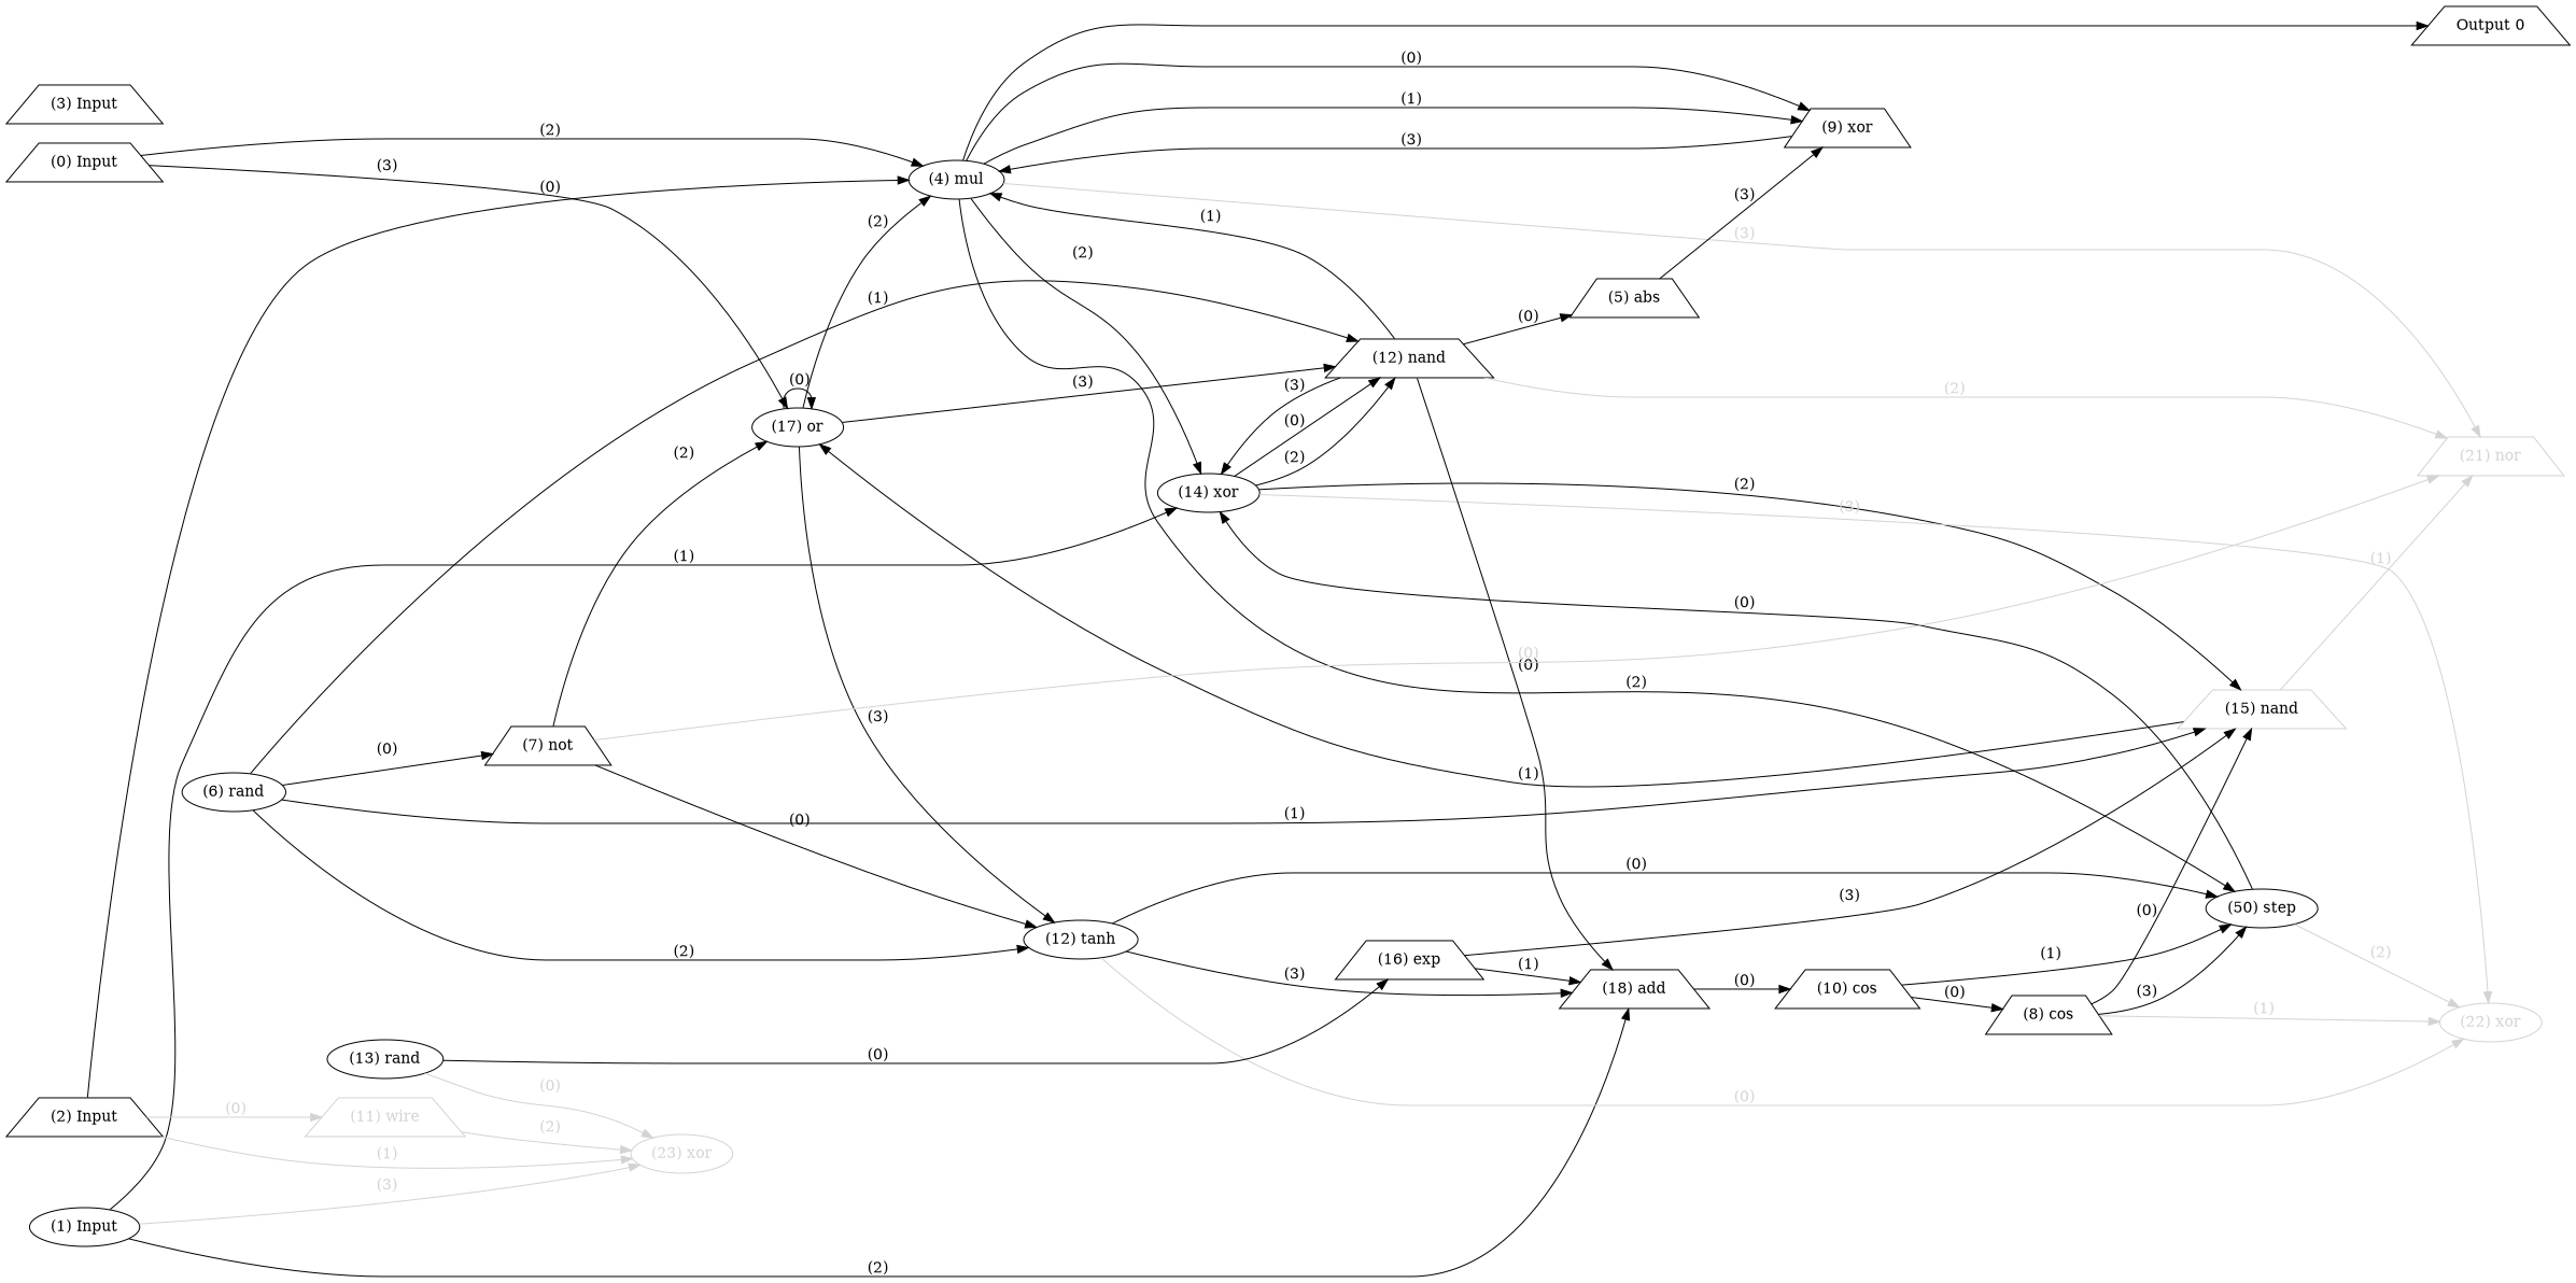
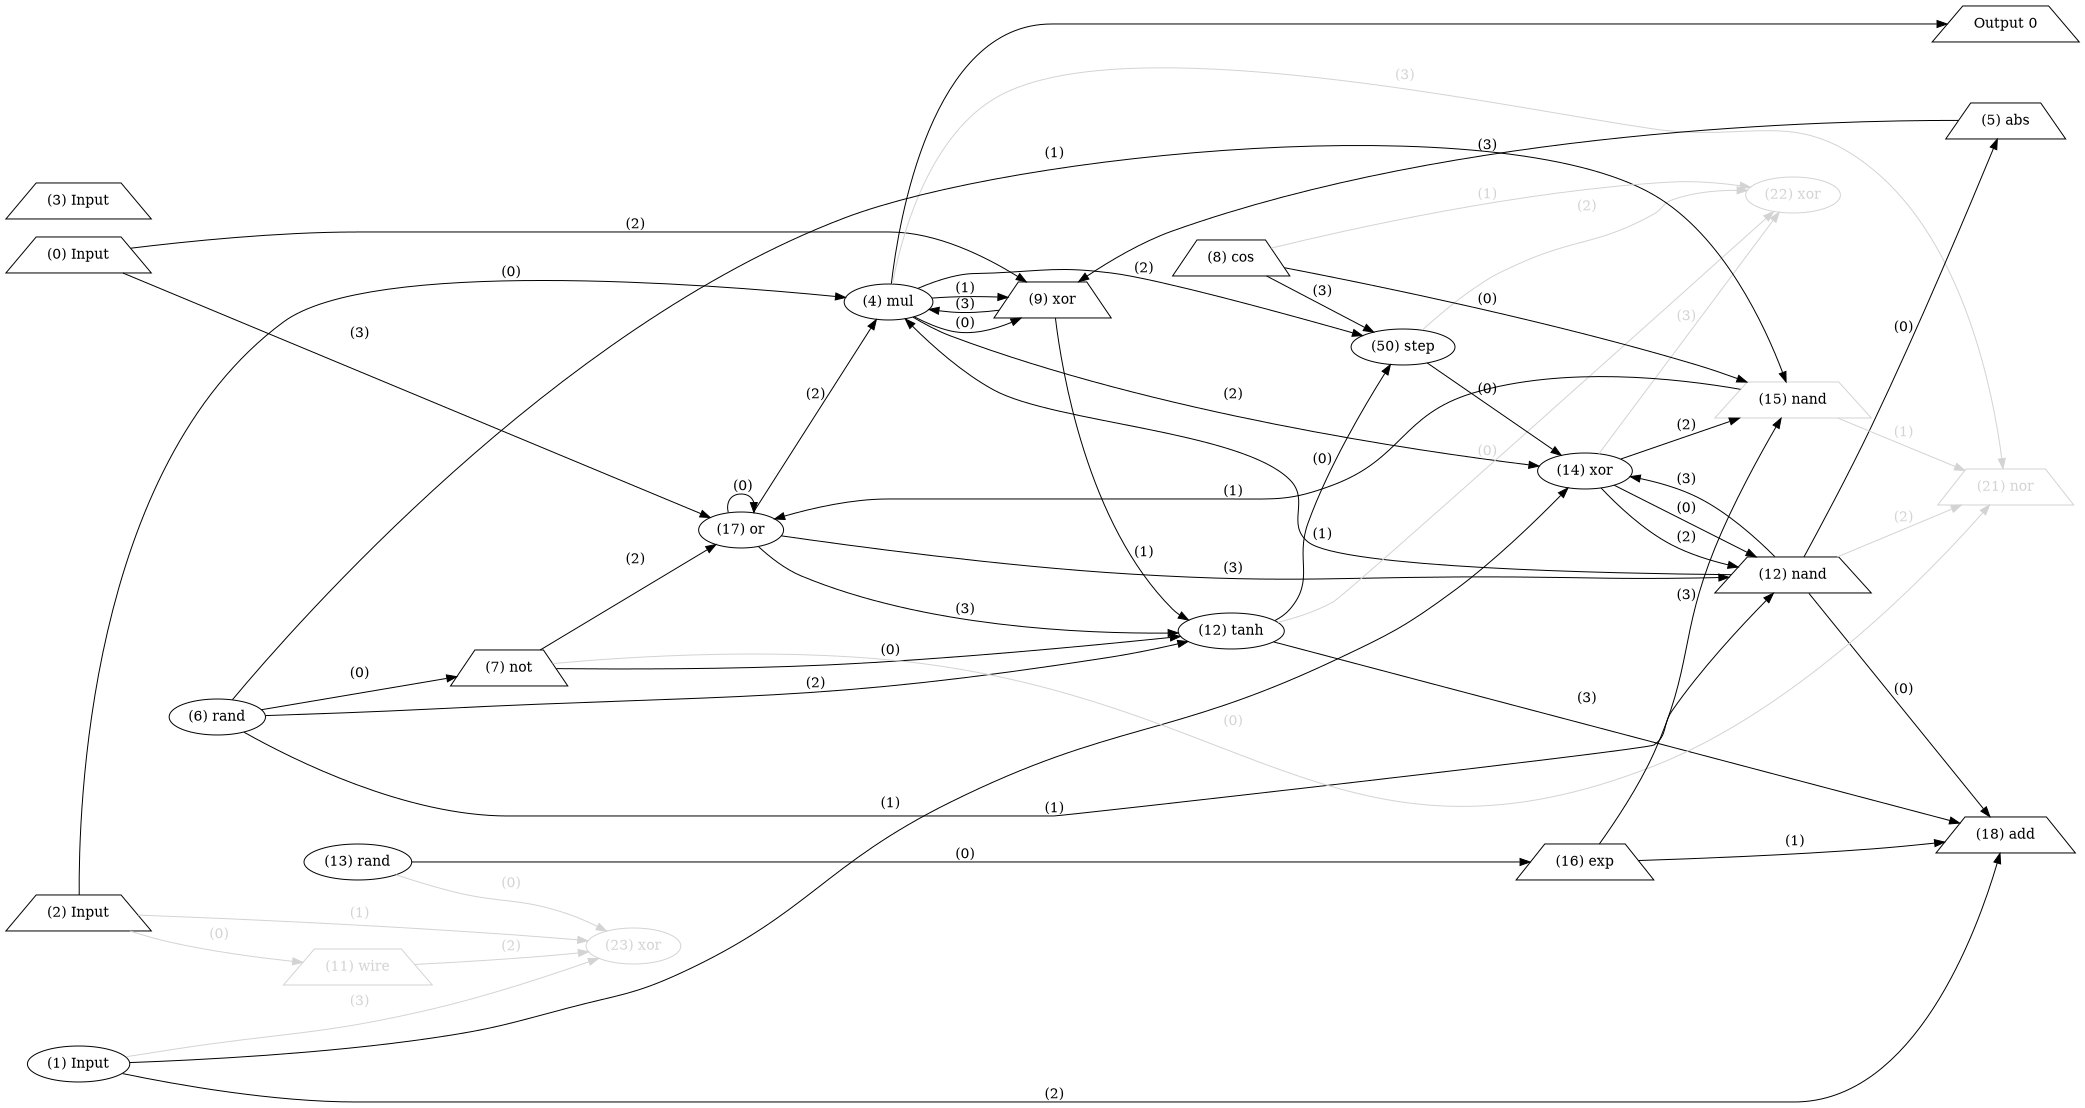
  digraph {
    rankdir=LR
    node [color=black fontcolor=black labelfontcolor=black shape=trapezium]
    edge [bold=true color=black fontcolor=black labelfontcolor=black]
    n1 [label="(0) Input"]
    n2 [label="(1) Input" shape=ellipse]
    n3 [label="(2) Input"]
    n4 [label="(3) Input"]
    n5 [label="Output 0"]
    n6 [label="(17) or" shape=ellipse]
    n7 [label="(9) xor"]
    n8 [label="(18) add"]
    n9 [label="(14) xor" shape=ellipse]
    n10 [color=lightgrey fontcolor=lightgrey label="(23) xor" labelfontcolor=lightgrey shape=ellipse]
    n11 [label="(4) mul" shape=ellipse]
    n12 [color=lightgrey fontcolor=lightgrey label="(11) wire" labelfontcolor=lightgrey]
    n13 [label="(12) nand"]
    n14 [label="(12) tanh" shape=ellipse]
-   n15 [label="(10) cos"]
    n16 [color=lightgrey label="(15) nand"]
    n17 [color=lightgrey fontcolor=lightgrey label="(22) xor" labelfontcolor=lightgrey shape=ellipse]
    n18 [label="(50) step" shape=ellipse]
    n19 [color=lightgrey fontcolor=lightgrey label="(21) nor" labelfontcolor=lightgrey]
    n20 [label="(5) abs"]
    n21 [label="(6) rand" shape=ellipse]
    n22 [label="(7) not"]
    n23 [label="(8) cos"]
    n24 [label="(13) rand" shape=ellipse]
    n25 [label="(16) exp"]
    subgraph sub_1 {
      rank=source
      n1
      n2
      n3
      n4
    }
    subgraph sub_2 {
      rank=max
      n5
    }
    n1 -> n6 [label=" (3)"]
-   n1 -> n11 [label=" (2)"]
+   n1 -> n7 [label=" (2)"]
    n2 -> n8 [label=" (2)"]
    n2 -> n9 [label=" (1)"]
    n2 -> n10 [color=lightgrey fontcolor=lightgrey label=" (3)" labelfontcolor=lightgrey]
    n3 -> n10 [color=lightgrey fontcolor=lightgrey label=" (1)" labelfontcolor=lightgrey]
    n3 -> n11 [label=" (0)"]
    n3 -> n12 [color=lightgrey fontcolor=lightgrey label=" (0)" labelfontcolor=lightgrey]
    n6 -> n6 [label=" (0)"]
    n6 -> n11 [label=" (2)"]
    n6 -> n13 [label=" (3)"]
    n6 -> n14 [label=" (3)"]
    n7 -> n11 [label=" (3)"]
-   n8 -> n15 [label=" (0)"]
+   n7 -> n14 [label=" (1)"]
    n9 -> n13 [label=" (0)"]
    n9 -> n13 [label=" (2)"]
    n9 -> n16 [label=" (2)"]
    n9 -> n17 [color=lightgrey fontcolor=lightgrey label=" (3)" labelfontcolor=lightgrey]
    n11 -> n5
    n11 -> n7 [label=" (0)"]
    n11 -> n7 [label=" (1)"]
    n11 -> n9 [label=" (2)"]
    n11 -> n18 [label=" (2)"]
    n11 -> n19 [color=lightgrey fontcolor=lightgrey label=" (3)" labelfontcolor=lightgrey]
    n12 -> n10 [color=lightgrey fontcolor=lightgrey label=" (2)" labelfontcolor=lightgrey]
    n13 -> n8 [label=" (0)"]
    n13 -> n9 [label=" (3)"]
    n13 -> n11 [label=" (1)"]
    n13 -> n19 [color=lightgrey fontcolor=lightgrey label=" (2)" labelfontcolor=lightgrey]
    n13 -> n20 [label=" (0)"]
    n14 -> n8 [label=" (3)"]
    n14 -> n17 [color=lightgrey fontcolor=lightgrey label=" (0)" labelfontcolor=lightgrey]
    n14 -> n18 [label=" (0)"]
-   n15 -> n18 [label=" (1)"]
-   n15 -> n23 [label=" (0)"]
    n16 -> n6 [label=" (1)"]
    n16 -> n19 [color=lightgrey fontcolor=lightgrey label=" (1)" labelfontcolor=lightgrey]
    n18 -> n9 [label=" (0)"]
    n18 -> n17 [color=lightgrey fontcolor=lightgrey label=" (2)" labelfontcolor=lightgrey]
    n20 -> n7 [label=" (3)"]
    n21 -> n13 [label=" (1)"]
    n21 -> n14 [label=" (2)"]
    n21 -> n16 [label=" (1)"]
    n21 -> n22 [label=" (0)"]
    n22 -> n6 [label=" (2)"]
    n22 -> n14 [label=" (0)"]
    n22 -> n19 [color=lightgrey fontcolor=lightgrey label=" (0)" labelfontcolor=lightgrey]
    n23 -> n16 [label=" (0)"]
    n23 -> n17 [color=lightgrey fontcolor=lightgrey label=" (1)" labelfontcolor=lightgrey]
    n23 -> n18 [label=" (3)"]
    n24 -> n10 [color=lightgrey fontcolor=lightgrey label=" (0)" labelfontcolor=lightgrey]
    n24 -> n25 [label=" (0)"]
    n25 -> n8 [label=" (1)"]
    n25 -> n16 [label=" (3)"]
  }
